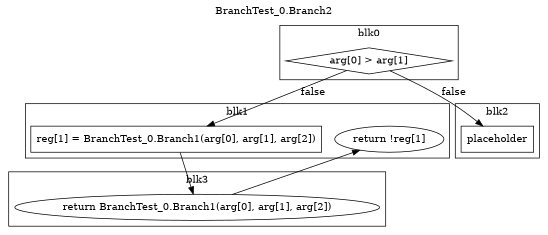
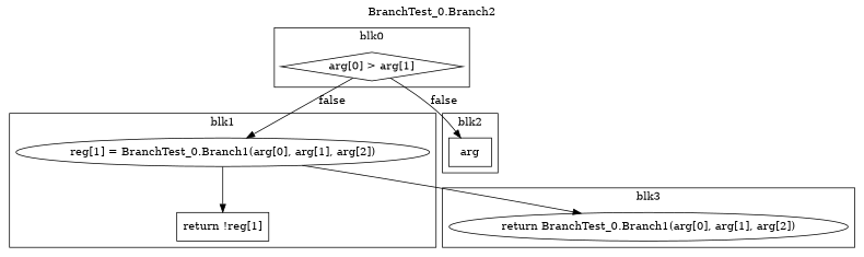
  digraph {
    label="BranchTest_0.Branch2"
    labelloc=t
    rankdir=TB
    n1 [label="arg[0] > arg[1]" shape=diamond]
-   n2 [label="reg[1] = BranchTest_0.Branch1(arg[0], arg[1], arg[2])\n" shape=box]
-   n3 [label="return !reg[1]"]
-   n4 [label=placeholder shape=box]
+   n2 [label="reg[1] = BranchTest_0.Branch1(arg[0], arg[1], arg[2])\n" shape=ellipse]
+   n3 [label="return !reg[1]" shape=box]
+   n4 [label=arg shape=box]
    n5 [label="return BranchTest_0.Branch1(arg[0], arg[1], arg[2])"]
    subgraph cluster_1 {
      label=blk0
      n1
    }
    subgraph cluster_2 {
      label=blk1
      n2
      n3
    }
    subgraph cluster_3 {
      label=blk2
      n4
    }
    subgraph cluster_4 {
      label=blk3
      n5
    }
    n1 -> n2 [label=false]
    n1 -> n4 [label=false]
-   n5 -> n3
+   n2 -> n3
    n2 -> n5
  }
